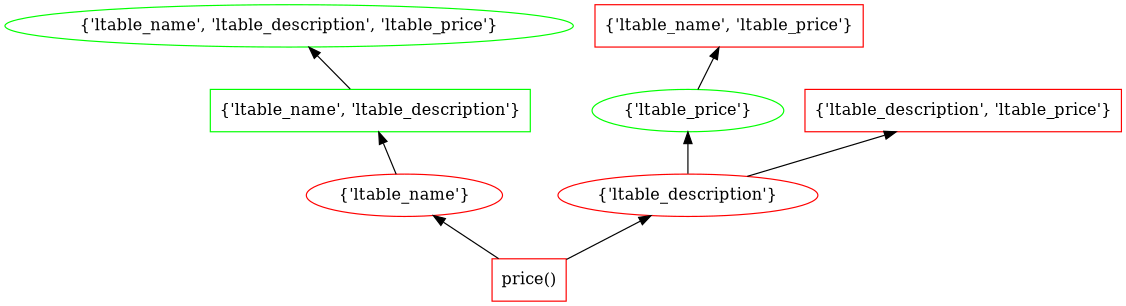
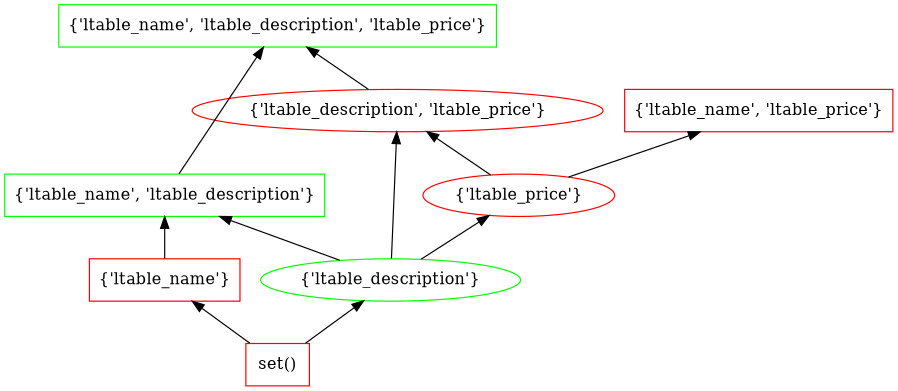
  digraph {
    rankdir=BT
    splines=line
    node [color=red]
-   "{'ltable_name', 'ltable_description', 'ltable_price'}" [color=green shape=ellipse]
-   "set()" [shape=box label="price()"]
-   "{'ltable_name'}"
-   "{'ltable_description'}"
+   "{'ltable_name', 'ltable_description', 'ltable_price'}" [color=green shape=box]
+   "set()" [shape=box]
+   "{'ltable_name'}" [shape=box]
+   "{'ltable_description'}" [color=green]
    "{'ltable_name', 'ltable_description'}" [color=green shape=box]
-   "{'ltable_price'}" [color=green]
-   "{'ltable_description', 'ltable_price'}" [shape=box]
+   "{'ltable_price'}"
+   "{'ltable_description', 'ltable_price'}"
    "{'ltable_name', 'ltable_price'}" [shape=box]
    "set()" -> "{'ltable_name'}"
    "set()" -> "{'ltable_description'}"
    "{'ltable_name'}" -> "{'ltable_name', 'ltable_description'}"
+   "{'ltable_description'}" -> "{'ltable_name', 'ltable_description'}"
    "{'ltable_description'}" -> "{'ltable_price'}"
    "{'ltable_description'}" -> "{'ltable_description', 'ltable_price'}"
    "{'ltable_name', 'ltable_description'}" -> "{'ltable_name', 'ltable_description', 'ltable_price'}"
+   "{'ltable_price'}" -> "{'ltable_description', 'ltable_price'}"
    "{'ltable_price'}" -> "{'ltable_name', 'ltable_price'}"
+   "{'ltable_description', 'ltable_price'}" -> "{'ltable_name', 'ltable_description', 'ltable_price'}"
  }
